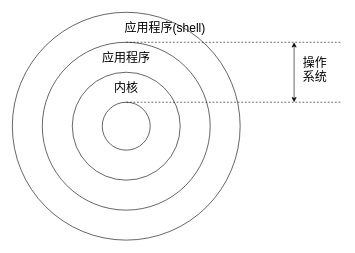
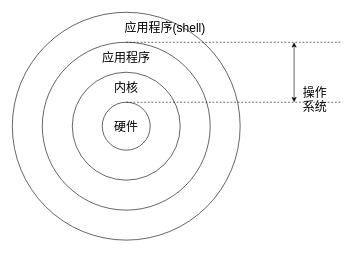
  <mxCell id="0" />
  <mxCell id="1" parent="0" />
  <mxCell id="2" value="" style="ellipse;whiteSpace=wrap;html=1;aspect=fixed;" vertex="1" parent="1"><mxGeometry x="20" y="20" width="380" height="380" as="geometry" /></mxCell>
  <mxCell id="3" value="" style="ellipse;whiteSpace=wrap;html=1;aspect=fixed;" vertex="1" parent="1"><mxGeometry x="70" y="70" width="280" height="280" as="geometry" /></mxCell>
  <mxCell id="4" value="" style="ellipse;whiteSpace=wrap;html=1;aspect=fixed;" vertex="1" parent="1"><mxGeometry x="120" y="120" width="180" height="180" as="geometry" /></mxCell>
  <mxCell id="5" value="" style="ellipse;whiteSpace=wrap;html=1;aspect=fixed;" vertex="1" parent="1"><mxGeometry x="170" y="170" width="80" height="80" as="geometry" /></mxCell>
+ <mxCell id="6" value="硬件" style="text;html=1;strokeColor=none;fillColor=none;align=center;verticalAlign=middle;whiteSpace=wrap;rounded=0;fontSize=20;" vertex="1" parent="1"><mxGeometry x="180" y="195" width="60" height="30" as="geometry" /></mxCell>
  <mxCell id="7" value="内核" style="text;html=1;strokeColor=none;fillColor=none;align=center;verticalAlign=middle;whiteSpace=wrap;rounded=0;fontSize=20;" vertex="1" parent="1"><mxGeometry x="180" y="130" width="60" height="30" as="geometry" /></mxCell>
  <mxCell id="8" value="应用程序" style="text;html=1;strokeColor=none;fillColor=none;align=center;verticalAlign=middle;whiteSpace=wrap;rounded=0;fontSize=20;" vertex="1" parent="1"><mxGeometry x="165" y="80" width="90" height="30" as="geometry" /></mxCell>
  <mxCell id="9" value="应用程序(shell)" style="text;html=1;strokeColor=none;fillColor=none;align=center;verticalAlign=middle;whiteSpace=wrap;rounded=0;fontSize=20;" vertex="1" parent="1"><mxGeometry x="205" y="30" width="140" height="30" as="geometry" /></mxCell>
  <mxCell id="10" value="" style="endArrow=none;dashed=1;html=1;rounded=0;fontSize=20;exitX=0.5;exitY=0;exitDx=0;exitDy=0;" edge="1" parent="1" source="3"><mxGeometry width="50" height="50" relative="1" as="geometry"><mxPoint x="240" y="230" as="sourcePoint" /><mxPoint x="570" y="70" as="targetPoint" /></mxGeometry></mxCell>
  <mxCell id="11" value="" style="endArrow=none;dashed=1;html=1;rounded=0;fontSize=20;exitX=0.5;exitY=0;exitDx=0;exitDy=0;" edge="1" parent="1"><mxGeometry width="50" height="50" relative="1" as="geometry"><mxPoint x="210" y="170" as="sourcePoint" /><mxPoint x="570" y="170" as="targetPoint" /></mxGeometry></mxCell>
  <mxCell id="12" value="" style="endArrow=classic;startArrow=classic;html=1;rounded=0;fontSize=20;" edge="1" parent="1"><mxGeometry width="50" height="50" relative="1" as="geometry"><mxPoint x="490" y="170" as="sourcePoint" /><mxPoint x="490" y="70" as="targetPoint" /></mxGeometry></mxCell>
- <mxCell id="13" value="操作系统" style="text;html=1;strokeColor=none;fillColor=none;align=center;verticalAlign=middle;whiteSpace=wrap;rounded=0;fontSize=20;" vertex="1" parent="1"><mxGeometry x="500" y="100" width="50" height="30" as="geometry" /></mxCell>
+ <mxCell id="13" value="操作系统" style="text;html=1;strokeColor=none;fillColor=none;align=center;verticalAlign=middle;whiteSpace=wrap;rounded=0;fontSize=20;" vertex="1" parent="1"><mxGeometry x="500" y="150" width="50" height="30" as="geometry" /></mxCell>
